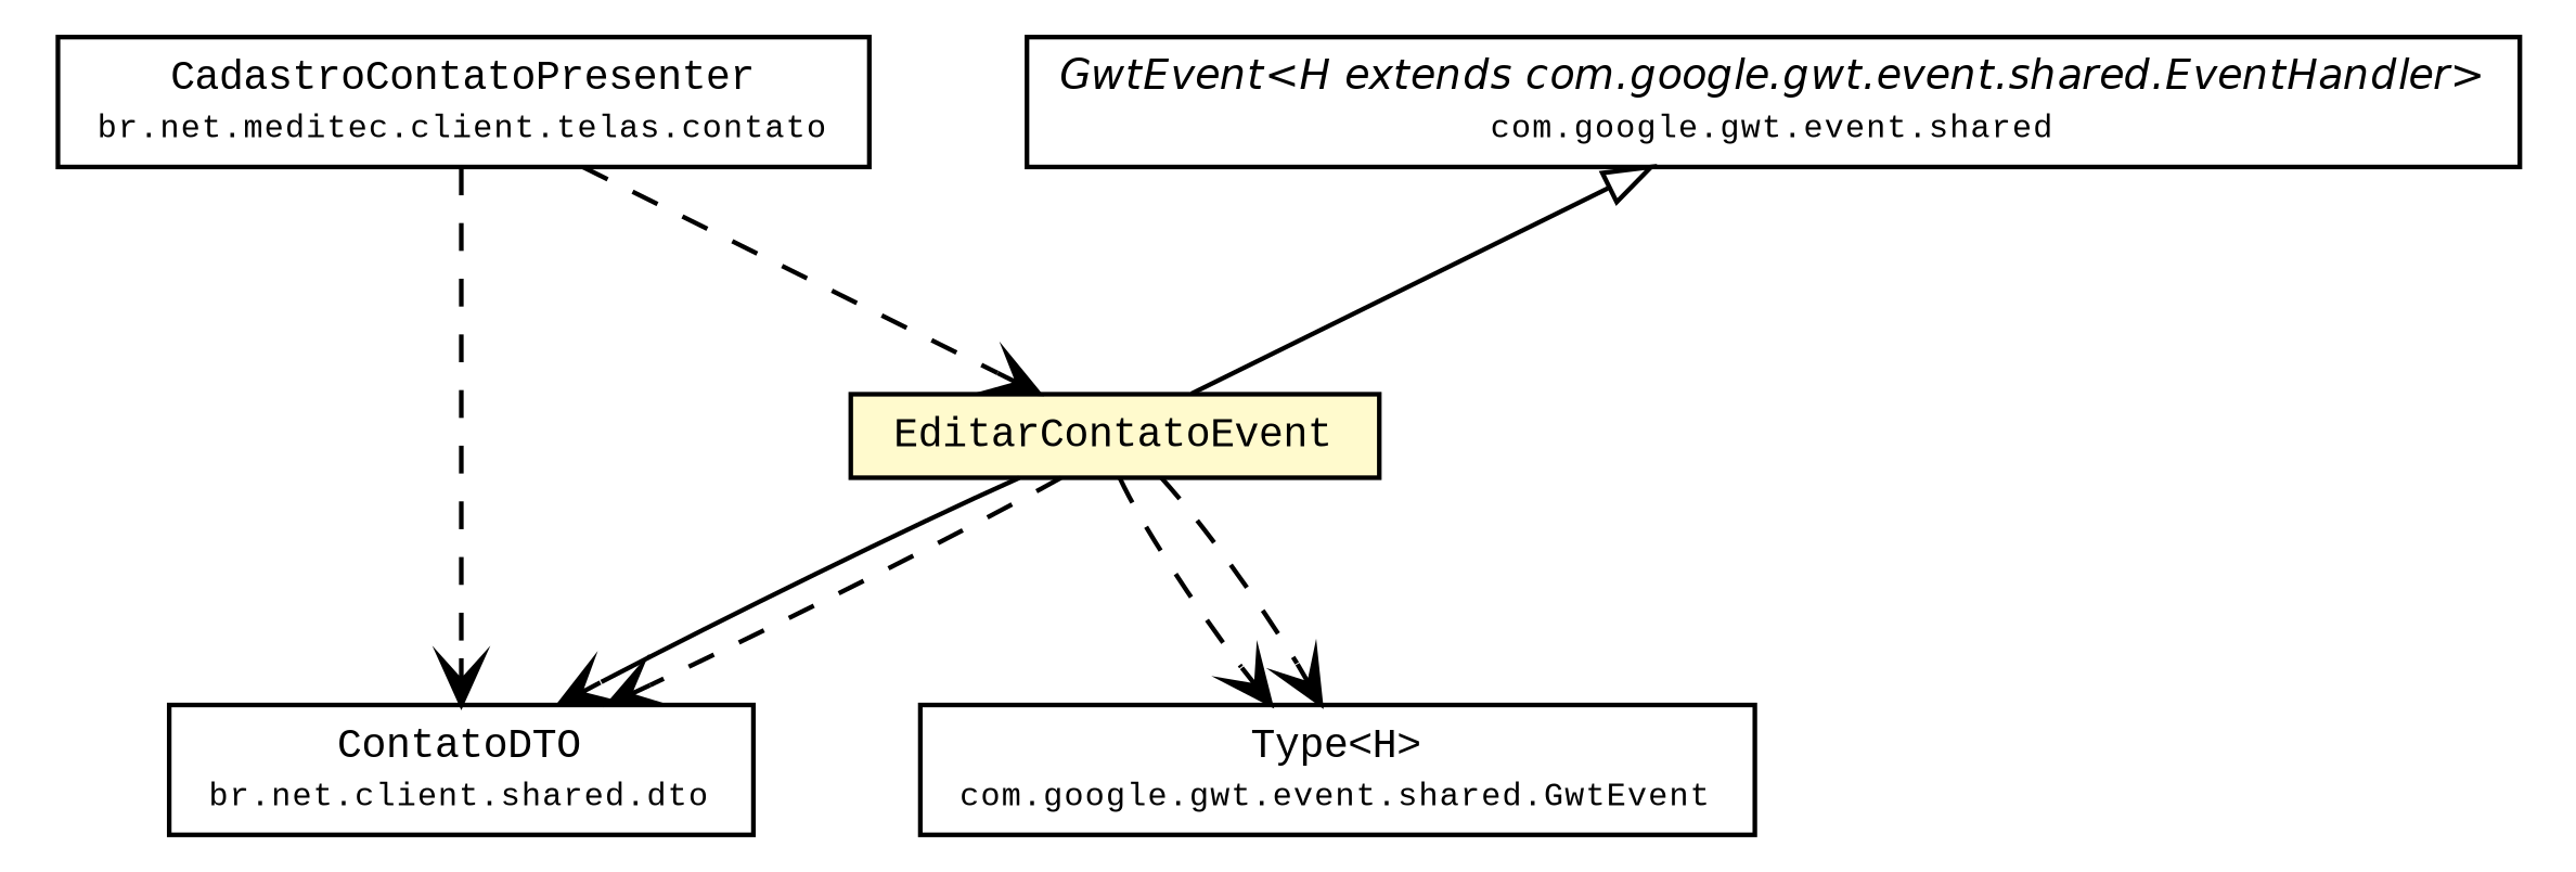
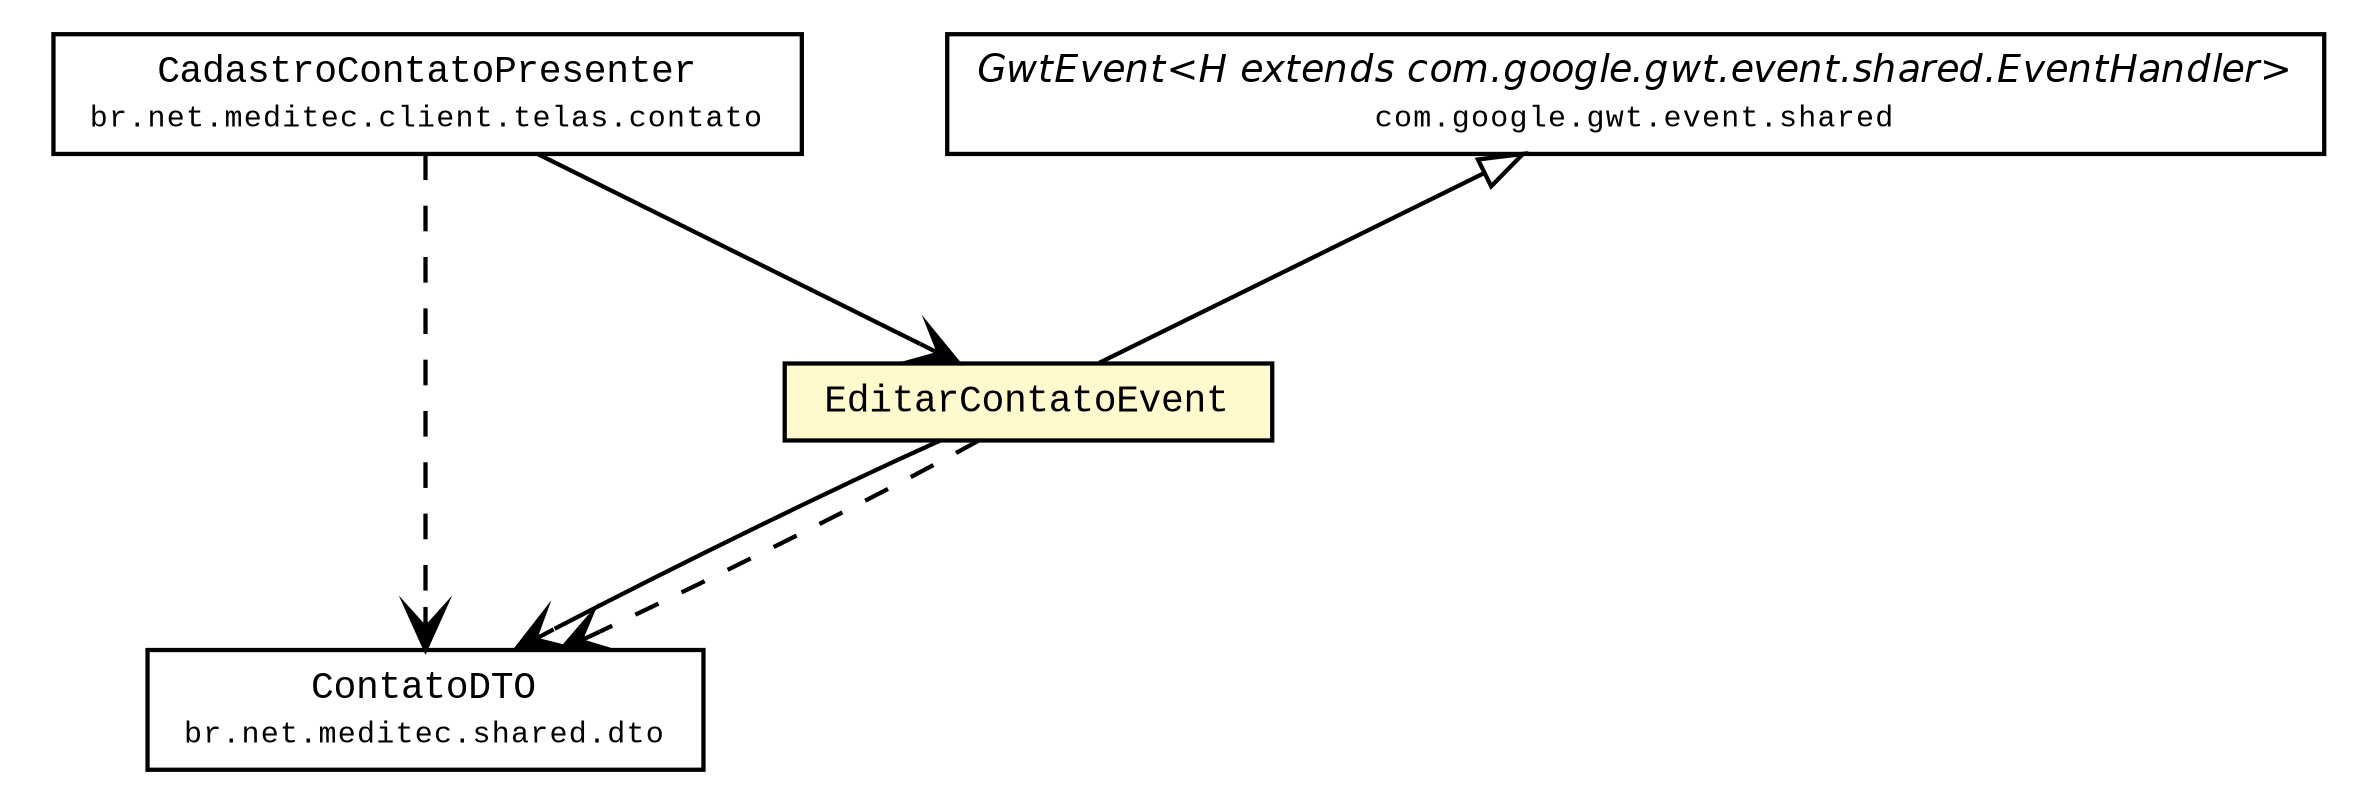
  digraph {
    fontname="Liberation Mono"
    node [fontcolor=black fontname="Liberation Mono" fontsize=9.0 shape=plaintext]
    edge [arrowhead=open color=black fontcolor=black fontname="Liberation Mono" fontsize=10.0 headport=p labelfontname=Helvetica labelfontsize=10 tailport=p style=dashed]
-   n1 [label=<<table border="0" cellborder="1" cellspacing="0" cellpadding="2" port="p" href="../../shared/dto/ContatoDTO.html"> 		<tr><td><table border="0" cellspacing="0" cellpadding="1"> 			<tr><td> ContatoDTO </td></tr> 			<tr><td><font point-size="7.0"> br.net.client.shared.dto </font></td></tr> 		</table></td></tr> 		</table>>]
+   n1 [label=<<table border="0" cellborder="1" cellspacing="0" cellpadding="2" port="p" href="../../shared/dto/ContatoDTO.html"> 		<tr><td><table border="0" cellspacing="0" cellpadding="1"> 			<tr><td> ContatoDTO </td></tr> 			<tr><td><font point-size="7.0"> br.net.meditec.shared.dto </font></td></tr> 		</table></td></tr> 		</table>>]
    n2 [label=<<table border="0" cellborder="1" cellspacing="0" cellpadding="2" port="p" bgcolor="lemonChiffon" href="./EditarContatoEvent.html"> 		<tr><td><table border="0" cellspacing="0" cellpadding="1"> 			<tr><td> EditarContatoEvent </td></tr> 		</table></td></tr> 		</table>>]
-   n3 [label=<<table border="0" cellborder="1" cellspacing="0" cellpadding="2" port="p" href="http://java.sun.com/j2se/1.4.2/docs/api/com/google/gwt/event/shared/GwtEvent/Type.html"> 		<tr><td><table border="0" cellspacing="0" cellpadding="1"> 			<tr><td> Type&lt;H&gt; </td></tr> 			<tr><td><font point-size="7.0"> com.google.gwt.event.shared.GwtEvent </font></td></tr> 		</table></td></tr> 		</table>>]
    n4 [label=<<table border="0" cellborder="1" cellspacing="0" cellpadding="2" port="p" href="../telas/contato/CadastroContatoPresenter.html"> 		<tr><td><table border="0" cellspacing="0" cellpadding="1"> 			<tr><td> CadastroContatoPresenter </td></tr> 			<tr><td><font point-size="7.0"> br.net.meditec.client.telas.contato </font></td></tr> 		</table></td></tr> 		</table>>]
    n5 [label=<<table border="0" cellborder="1" cellspacing="0" cellpadding="2" port="p" href="http://java.sun.com/j2se/1.4.2/docs/api/com/google/gwt/event/shared/GwtEvent.html"> 		<tr><td><table border="0" cellspacing="0" cellpadding="1"> 			<tr><td><font face="Helvetica-Oblique"> GwtEvent&lt;H extends com.google.gwt.event.shared.EventHandler&gt; </font></td></tr> 			<tr><td><font point-size="7.0"> com.google.gwt.event.shared </font></td></tr> 		</table></td></tr> 		</table>>]
    n2 -> n1 [style=""]
    n2 -> n1
-   n2 -> n3
-   n2 -> n3
    n4 -> n1
-   n4 -> n2
+   n4 -> n2 [style=solid]
    n5 -> n2 [arrowtail=empty dir=back fontsize=10 arrowhead="" color="" fontcolor="" style=""]
  }
